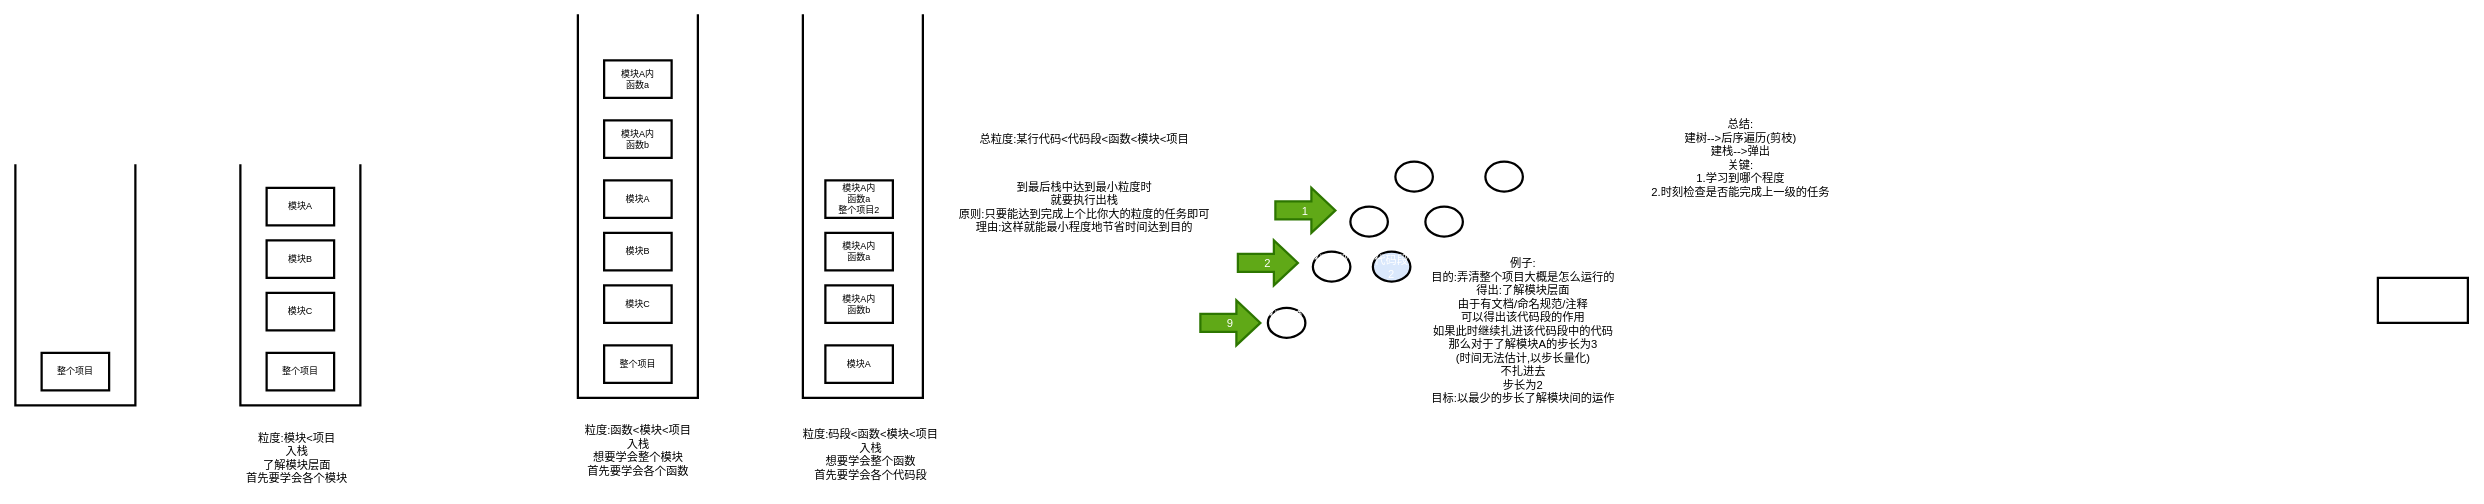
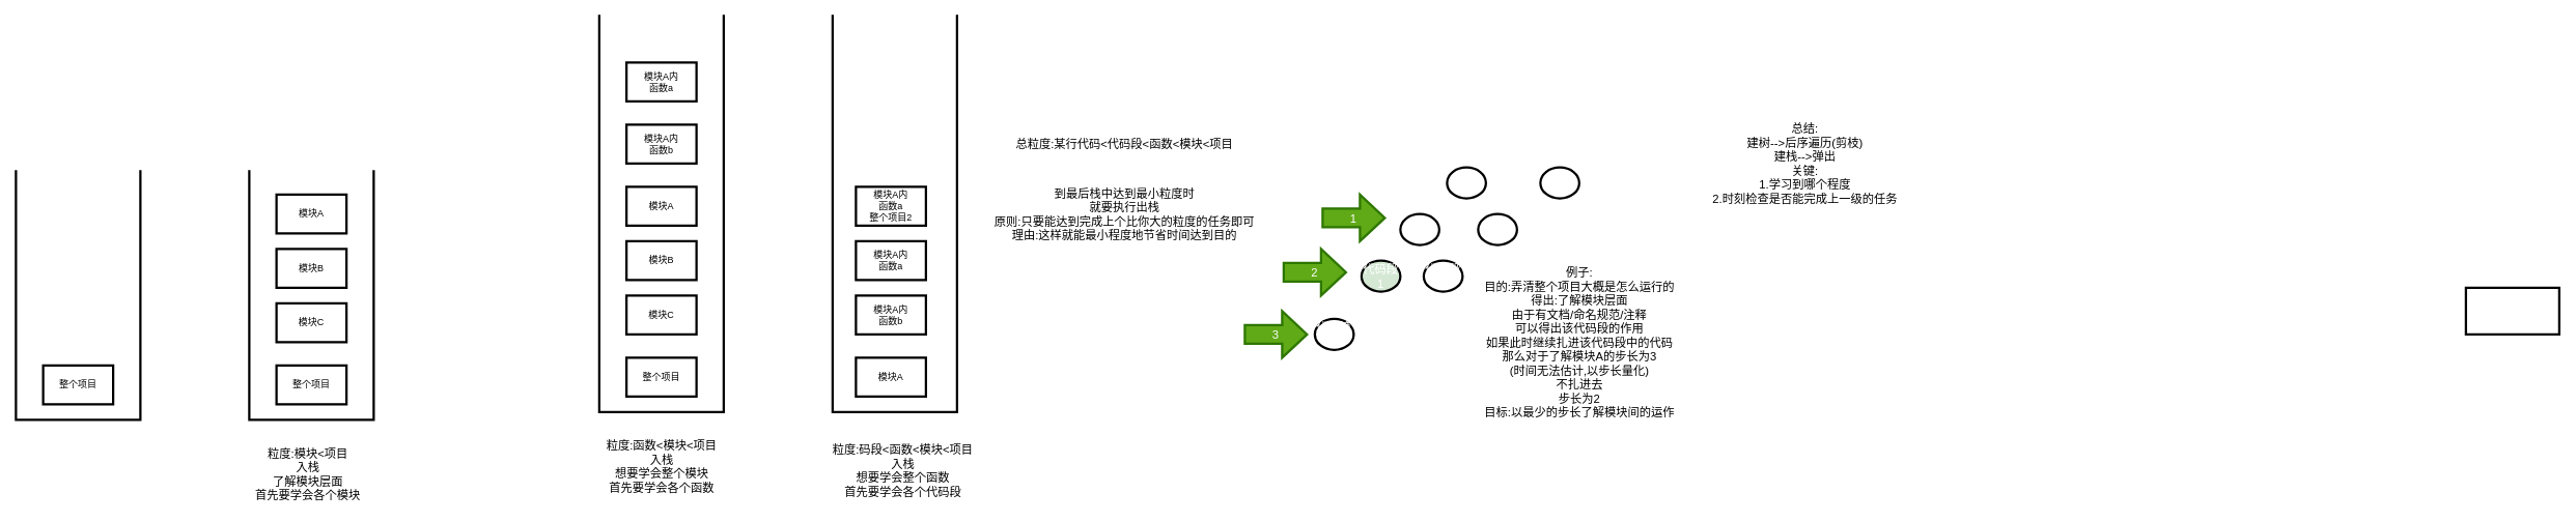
  <mxCell id="0" />
  <mxCell id="1" parent="0" />
  <mxCell id="2" value="" style="shape=partialRectangle;whiteSpace=wrap;html=1;bottom=1;right=1;left=1;top=0;fillColor=none;routingCenterX=-0.5;strokeColor=#000000;strokeWidth=3;" vertex="1" parent="1"><mxGeometry x="20" y="220" width="160" height="320" as="geometry" /></mxCell>
  <mxCell id="3" value="整个项目" style="whiteSpace=wrap;html=1;strokeColor=#000000;strokeWidth=3;" vertex="1" parent="1"><mxGeometry x="55" y="470" width="90" height="50" as="geometry" /></mxCell>
  <mxCell id="4" value="" style="shape=partialRectangle;whiteSpace=wrap;html=1;bottom=1;right=1;left=1;top=0;fillColor=none;routingCenterX=-0.5;strokeColor=#000000;strokeWidth=3;" vertex="1" parent="1"><mxGeometry x="320" y="220" width="160" height="320" as="geometry" /></mxCell>
  <mxCell id="5" value="整个项目" style="whiteSpace=wrap;html=1;strokeColor=#000000;strokeWidth=3;" vertex="1" parent="1"><mxGeometry x="355" y="470" width="90" height="50" as="geometry" /></mxCell>
  <mxCell id="6" value="模块A" style="whiteSpace=wrap;html=1;strokeColor=#000000;strokeWidth=3;" vertex="1" parent="1"><mxGeometry x="355" y="250" width="90" height="50" as="geometry" /></mxCell>
  <mxCell id="7" value="模块C" style="whiteSpace=wrap;html=1;strokeColor=#000000;strokeWidth=3;" vertex="1" parent="1"><mxGeometry x="355" y="390" width="90" height="50" as="geometry" /></mxCell>
  <mxCell id="8" value="模块B" style="whiteSpace=wrap;html=1;strokeColor=#000000;strokeWidth=3;" vertex="1" parent="1"><mxGeometry x="355" y="320" width="90" height="50" as="geometry" /></mxCell>
  <mxCell id="9" value="粒度:模块&amp;lt;项目&lt;br&gt;入栈&lt;br&gt;了解模块层面&lt;br&gt;首先要学会各个模块&lt;br&gt;" style="text;html=1;align=center;verticalAlign=middle;resizable=0;points=[];autosize=1;strokeColor=none;fillColor=none;fontColor=#000000;fontSize=15;" vertex="1" parent="1"><mxGeometry x="320" y="570" width="150" height="80" as="geometry" /></mxCell>
  <mxCell id="10" value="" style="shape=partialRectangle;whiteSpace=wrap;html=1;bottom=1;right=1;left=1;top=0;fillColor=none;routingCenterX=-0.5;strokeColor=#000000;strokeWidth=3;" vertex="1" parent="1"><mxGeometry x="770" y="20" width="160" height="510" as="geometry" /></mxCell>
  <mxCell id="11" value="整个项目" style="whiteSpace=wrap;html=1;strokeColor=#000000;strokeWidth=3;" vertex="1" parent="1"><mxGeometry x="805" y="460" width="90" height="50" as="geometry" /></mxCell>
  <mxCell id="12" value="模块A" style="whiteSpace=wrap;html=1;strokeColor=#000000;strokeWidth=3;" vertex="1" parent="1"><mxGeometry x="805" y="240" width="90" height="50" as="geometry" /></mxCell>
  <mxCell id="13" value="模块C" style="whiteSpace=wrap;html=1;strokeColor=#000000;strokeWidth=3;" vertex="1" parent="1"><mxGeometry x="805" y="380" width="90" height="50" as="geometry" /></mxCell>
  <mxCell id="14" value="模块B" style="whiteSpace=wrap;html=1;strokeColor=#000000;strokeWidth=3;" vertex="1" parent="1"><mxGeometry x="805" y="310" width="90" height="50" as="geometry" /></mxCell>
  <mxCell id="15" value="粒度:函数&amp;lt;模块&amp;lt;项目&lt;br&gt;入栈&lt;br&gt;想要学会整个模块&lt;br&gt;首先要学会各个函数" style="text;html=1;align=center;verticalAlign=middle;resizable=0;points=[];autosize=1;strokeColor=none;fillColor=none;fontColor=#000000;fontSize=15;" vertex="1" parent="1"><mxGeometry x="770" y="560" width="160" height="80" as="geometry" /></mxCell>
  <mxCell id="16" value="模块A内&lt;br&gt;函数a" style="whiteSpace=wrap;html=1;strokeColor=#000000;strokeWidth=3;" vertex="1" parent="1"><mxGeometry x="805" y="80" width="90" height="50" as="geometry" /></mxCell>
  <mxCell id="17" value="模块A内&lt;br&gt;函数b" style="whiteSpace=wrap;html=1;strokeColor=#000000;strokeWidth=3;" vertex="1" parent="1"><mxGeometry x="805" y="160" width="90" height="50" as="geometry" /></mxCell>
  <mxCell id="18" value="" style="whiteSpace=wrap;html=1;fontSize=15;fontColor=#000000;strokeColor=#000000;strokeWidth=3;" vertex="1" parent="1"><mxGeometry x="3170" y="370" width="120" height="60" as="geometry" /></mxCell>
  <mxCell id="19" value="粒度:码段&amp;lt;函数&amp;lt;模块&amp;lt;项目&lt;br&gt;入栈&lt;br&gt;想要学会整个函数&lt;br&gt;首先要学会各个代码段" style="text;html=1;align=center;verticalAlign=middle;resizable=0;points=[];autosize=1;strokeColor=none;fillColor=none;fontColor=#000000;fontSize=15;" vertex="1" parent="1"><mxGeometry x="1065" y="565" width="190" height="80" as="geometry" /></mxCell>
  <mxCell id="20" value="" style="shape=partialRectangle;whiteSpace=wrap;html=1;bottom=1;right=1;left=1;top=0;fillColor=none;routingCenterX=-0.5;strokeColor=#000000;strokeWidth=3;" vertex="1" parent="1"><mxGeometry x="1070" y="20" width="160" height="510" as="geometry" /></mxCell>
  <mxCell id="21" value="模块A" style="whiteSpace=wrap;html=1;strokeColor=#000000;strokeWidth=3;" vertex="1" parent="1"><mxGeometry x="1100" y="460" width="90" height="50" as="geometry" /></mxCell>
  <mxCell id="22" value="模块A内&lt;br&gt;函数a" style="whiteSpace=wrap;html=1;strokeColor=#000000;strokeWidth=3;" vertex="1" parent="1"><mxGeometry x="1100" y="310" width="90" height="50" as="geometry" /></mxCell>
  <mxCell id="23" value="模块A内&lt;br&gt;函数b" style="whiteSpace=wrap;html=1;strokeColor=#000000;strokeWidth=3;" vertex="1" parent="1"><mxGeometry x="1100" y="380" width="90" height="50" as="geometry" /></mxCell>
  <mxCell id="24" value="模块A内&lt;br&gt;函数a&lt;br&gt;整个项目2" style="whiteSpace=wrap;html=1;strokeColor=#000000;strokeWidth=3;" vertex="1" parent="1"><mxGeometry x="1100" y="240" width="90" height="50" as="geometry" /></mxCell>
  <mxCell id="25" value="总粒度:某行代码&amp;lt;代码段&amp;lt;函数&amp;lt;模块&amp;lt;项目&lt;br&gt;" style="text;html=1;align=center;verticalAlign=middle;resizable=0;points=[];autosize=1;strokeColor=none;fillColor=none;fontColor=#000000;fontSize=15;" vertex="1" parent="1"><mxGeometry x="1300" y="175" width="290" height="20" as="geometry" /></mxCell>
  <mxCell id="26" value="到最后栈中达到最小粒度时&lt;br&gt;就要执行出栈&lt;br&gt;原则:只要能达到完成上个比你大的粒度的任务即可&lt;br&gt;理由:这样就能最小程度地节省时间达到目的&lt;br&gt;" style="text;html=1;align=center;verticalAlign=middle;resizable=0;points=[];autosize=1;strokeColor=none;fillColor=none;fontColor=#000000;fontSize=15;" vertex="1" parent="1"><mxGeometry x="1270" y="235" width="350" height="80" as="geometry" /></mxCell>
  <mxCell id="27" value="&lt;font color=&quot;#ffffff&quot;&gt;函数a&lt;/font&gt;" style="ellipse;whiteSpace=wrap;html=1;fontSize=15;fontColor=#000000;strokeColor=#000000;strokeWidth=3;" vertex="1" parent="1"><mxGeometry x="1800" y="275" width="50" height="40" as="geometry" /></mxCell>
  <mxCell id="28" value="&lt;font color=&quot;#ffffff&quot;&gt;模块B&lt;/font&gt;" style="ellipse;whiteSpace=wrap;html=1;fontSize=15;fontColor=#000000;strokeColor=#000000;strokeWidth=3;" vertex="1" parent="1"><mxGeometry x="1980" y="215" width="50" height="40" as="geometry" /></mxCell>
  <mxCell id="29" value="&lt;font color=&quot;#ffffff&quot;&gt;模块A&lt;/font&gt;" style="ellipse;whiteSpace=wrap;html=1;fontSize=15;fontColor=#000000;strokeColor=#000000;strokeWidth=3;" vertex="1" parent="1"><mxGeometry x="1860" y="215" width="50" height="40" as="geometry" /></mxCell>
  <mxCell id="30" value="例子:&lt;br&gt;目的:弄清整个项目大概是怎么运行的&lt;br&gt;得出:了解模块层面&lt;br&gt;由于有文档/命名规范/注释&lt;br&gt;可以得出该代码段的作用&lt;br&gt;如果此时继续扎进该代码段中的代码&lt;br&gt;那么对于了解模块A的步长为3&lt;br&gt;(时间无法估计,以步长量化)&lt;br&gt;不扎进去&lt;br&gt;步长为2&lt;br&gt;目标:以最少的步长了解模块间的运作" style="text;html=1;align=center;verticalAlign=middle;resizable=0;points=[];autosize=1;strokeColor=none;fillColor=none;fontColor=#000000;fontSize=15;" vertex="1" parent="1"><mxGeometry x="1900" y="340" width="260" height="200" as="geometry" /></mxCell>
  <mxCell id="31" value="&lt;font color=&quot;#ffffff&quot;&gt;函数a&lt;/font&gt;" style="ellipse;whiteSpace=wrap;html=1;fontSize=15;fontColor=#000000;strokeColor=#000000;strokeWidth=3;" vertex="1" parent="1"><mxGeometry x="1900" y="275" width="50" height="40" as="geometry" /></mxCell>
- <mxCell id="32" value="&lt;font color=&quot;#ffffff&quot;&gt;代码段1&lt;/font&gt;" style="ellipse;whiteSpace=wrap;html=1;fontSize=15;fontColor=#000000;strokeColor=#000000;strokeWidth=3;" vertex="1" parent="1"><mxGeometry x="1750" y="335" width="50" height="40" as="geometry" /></mxCell>
- <mxCell id="33" value="&lt;font color=&quot;#ffffff&quot;&gt;代码段2&lt;/font&gt;" style="ellipse;whiteSpace=wrap;html=1;fontSize=15;fontColor=#000000;strokeColor=#000000;strokeWidth=3;fillColor=#dae8fc;" vertex="1" parent="1"><mxGeometry x="1830" y="335" width="50" height="40" as="geometry" /></mxCell>
- <mxCell id="34" value="9" style="shape=singleArrow;whiteSpace=wrap;html=1;arrowWidth=0.4;arrowSize=0.4;fontSize=15;fontColor=#ffffff;strokeColor=#2D7600;strokeWidth=3;fillColor=#60a917;" vertex="1" parent="1"><mxGeometry x="1600" y="400" width="80" height="60" as="geometry" /></mxCell>
+ <mxCell id="32" value="&lt;font color=&quot;#ffffff&quot;&gt;代码段1&lt;/font&gt;" style="ellipse;whiteSpace=wrap;html=1;fontSize=15;fontColor=#000000;strokeColor=#000000;strokeWidth=3;fillColor=#d5e8d4;" vertex="1" parent="1"><mxGeometry x="1750" y="335" width="50" height="40" as="geometry" /></mxCell>
+ <mxCell id="33" value="&lt;font color=&quot;#ffffff&quot;&gt;代码段2&lt;/font&gt;" style="ellipse;whiteSpace=wrap;html=1;fontSize=15;fontColor=#000000;strokeColor=#000000;strokeWidth=3;" vertex="1" parent="1"><mxGeometry x="1830" y="335" width="50" height="40" as="geometry" /></mxCell>
+ <mxCell id="34" value="3" style="shape=singleArrow;whiteSpace=wrap;html=1;arrowWidth=0.4;arrowSize=0.4;fontSize=15;fontColor=#ffffff;strokeColor=#2D7600;strokeWidth=3;fillColor=#60a917;" vertex="1" parent="1"><mxGeometry x="1600" y="400" width="80" height="60" as="geometry" /></mxCell>
  <mxCell id="35" value="&lt;font color=&quot;#ffffff&quot;&gt;代码第一行&lt;/font&gt;" style="ellipse;whiteSpace=wrap;html=1;fontSize=15;fontColor=#000000;strokeColor=#000000;strokeWidth=3;" vertex="1" parent="1"><mxGeometry x="1690" y="410" width="50" height="40" as="geometry" /></mxCell>
  <mxCell id="36" value="2" style="shape=singleArrow;whiteSpace=wrap;html=1;arrowWidth=0.4;arrowSize=0.4;fontSize=15;fontColor=#ffffff;strokeColor=#2D7600;strokeWidth=3;fillColor=#60a917;" vertex="1" parent="1"><mxGeometry x="1650" y="320" width="80" height="60" as="geometry" /></mxCell>
  <mxCell id="37" value="1" style="shape=singleArrow;whiteSpace=wrap;html=1;arrowWidth=0.4;arrowSize=0.4;fontSize=15;fontColor=#ffffff;strokeColor=#2D7600;strokeWidth=3;fillColor=#60a917;" vertex="1" parent="1"><mxGeometry x="1700" y="250" width="80" height="60" as="geometry" /></mxCell>
  <mxCell id="38" value="总结:&lt;br&gt;建树--&amp;gt;后序遍历(剪枝)&lt;br&gt;建栈--&amp;gt;弹出&lt;br&gt;关键:&lt;br&gt;1.学习到哪个程度&lt;br&gt;2.时刻检查是否能完成上一级的任务&lt;br&gt;" style="text;html=1;align=center;verticalAlign=middle;resizable=0;points=[];autosize=1;strokeColor=none;fillColor=none;fontColor=#000000;fontSize=15;" vertex="1" parent="1"><mxGeometry x="2195" y="155" width="250" height="110" as="geometry" /></mxCell>
